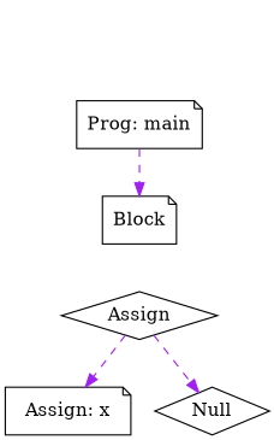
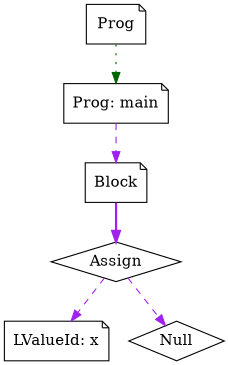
  digraph {
    node [shape=note]
    edge [color=purple style=dashed]
+   n1 [label=Prog]
    n2 [label="Prog: main"]
    n3 [label=Block]
    n4 [label=Assign shape=diamond]
-   n5 [label="Assign: x"]
+   n5 [label="LValueId: x"]
    n6 [label=Null shape=diamond]
+   n1 -> n2 [color=darkgreen style=dotted]
    n2 -> n3
+   n3 -> n4 [style=bold]
    n4 -> n5
    n4 -> n6
  }
